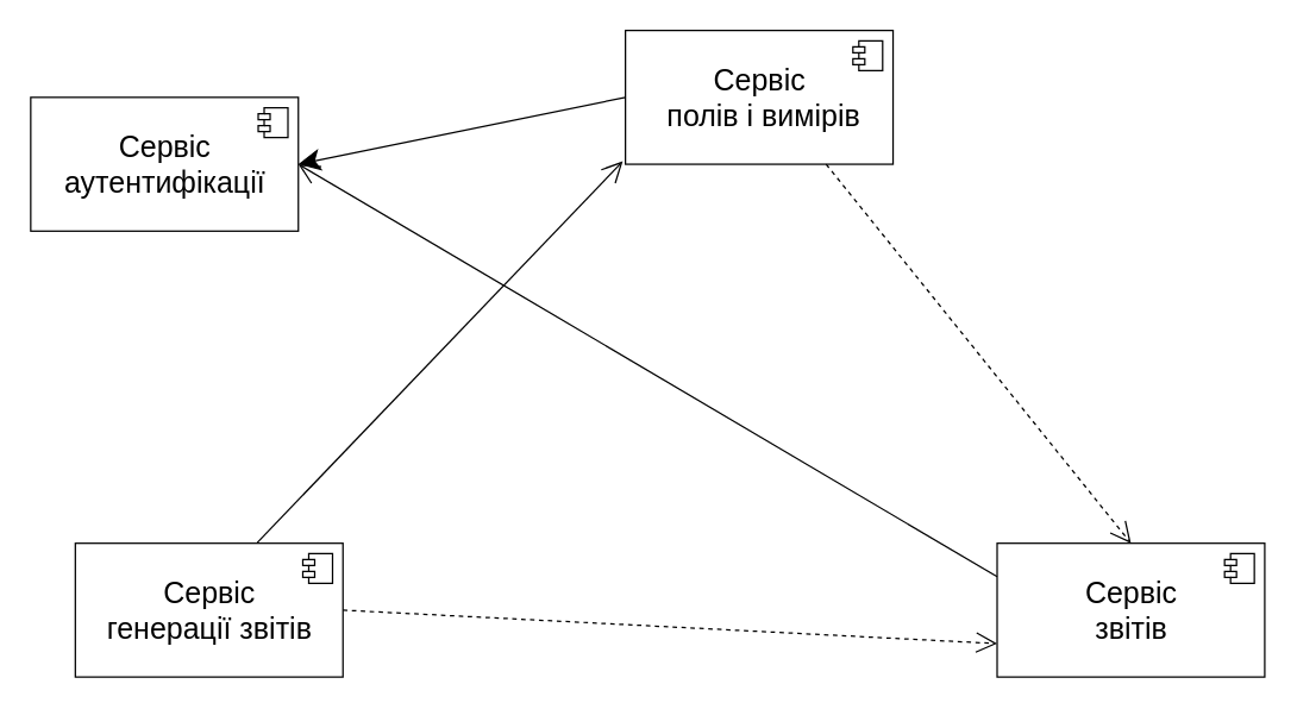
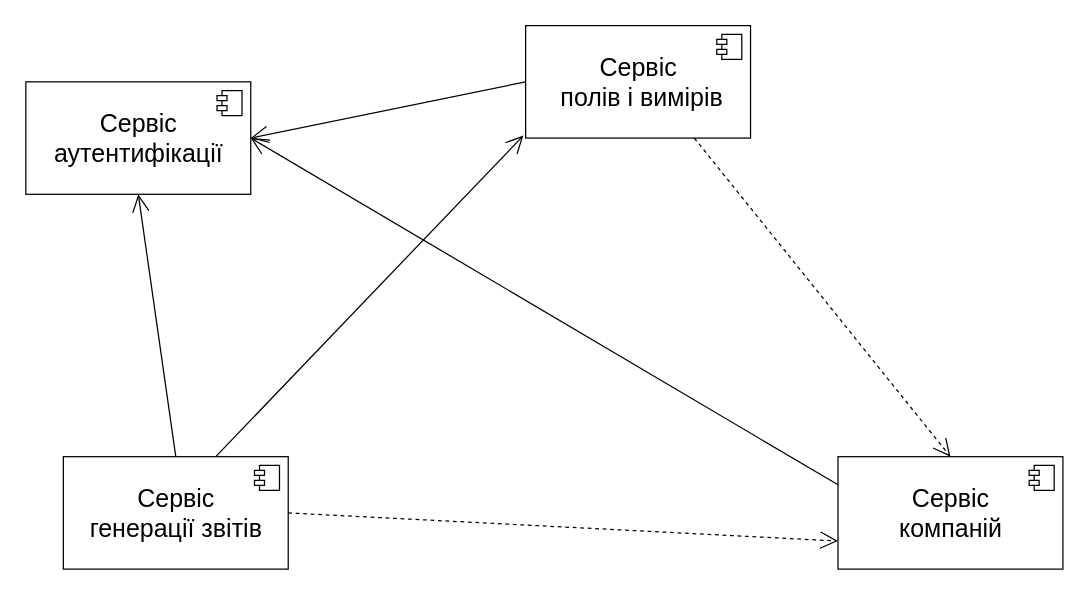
  <mxCell id="0" />
  <mxCell id="1" parent="0" />
  <mxCell id="2" value="&lt;font style=&quot;font-size: 20px&quot;&gt;Сервіс &lt;br&gt;генерації звітів&lt;/font&gt;&lt;br&gt;" style="html=1;" parent="1" vertex="1"><mxGeometry x="50" y="365" width="180" height="90" as="geometry" /></mxCell>
  <mxCell id="3" value="" style="shape=component;jettyWidth=8;jettyHeight=4;" parent="2" vertex="1"><mxGeometry x="1" width="20" height="20" relative="1" as="geometry"><mxPoint x="-27" y="7" as="offset" /></mxGeometry></mxCell>
- <mxCell id="4" value="&lt;font style=&quot;font-size: 20px&quot;&gt;Сервіс &lt;br&gt;звітів&lt;/font&gt;&lt;br&gt;" style="html=1;" parent="1" vertex="1"><mxGeometry x="670" y="365" width="180" height="90" as="geometry" /></mxCell>
+ <mxCell id="4" value="&lt;font style=&quot;font-size: 20px&quot;&gt;Сервіс &lt;br&gt;компаній&lt;/font&gt;&lt;br&gt;" style="html=1;" parent="1" vertex="1"><mxGeometry x="670" y="365" width="180" height="90" as="geometry" /></mxCell>
  <mxCell id="5" value="" style="shape=component;jettyWidth=8;jettyHeight=4;" parent="4" vertex="1"><mxGeometry x="1" width="20" height="20" relative="1" as="geometry"><mxPoint x="-27" y="7" as="offset" /></mxGeometry></mxCell>
  <mxCell id="6" value="&lt;font style=&quot;font-size: 20px&quot;&gt;Сервіс&lt;br&gt;&amp;nbsp;полів і вимірів&lt;/font&gt;&lt;br&gt;" style="html=1;" parent="1" vertex="1"><mxGeometry x="420" y="20" width="180" height="90" as="geometry" /></mxCell>
  <mxCell id="7" value="" style="shape=component;jettyWidth=8;jettyHeight=4;" parent="6" vertex="1"><mxGeometry x="1" width="20" height="20" relative="1" as="geometry"><mxPoint x="-27" y="7" as="offset" /></mxGeometry></mxCell>
  <mxCell id="8" value="&lt;font style=&quot;font-size: 20px&quot;&gt;Сервіс &lt;br&gt;аутентифікації&lt;/font&gt;&lt;br&gt;" style="html=1;" parent="1" vertex="1"><mxGeometry x="20" y="65" width="180" height="90" as="geometry" /></mxCell>
  <mxCell id="9" value="" style="shape=component;jettyWidth=8;jettyHeight=4;" parent="8" vertex="1"><mxGeometry x="1" width="20" height="20" relative="1" as="geometry"><mxPoint x="-27" y="7" as="offset" /></mxGeometry></mxCell>
+ <mxCell id="10" value="" style="endArrow=open;endFill=1;endSize=12;html=1;exitX=0.5;exitY=0;exitDx=0;exitDy=0;entryX=0.5;entryY=1;entryDx=0;entryDy=0;" parent="1" source="2" target="8" edge="1"><mxGeometry width="160" relative="1" as="geometry"><mxPoint x="60" y="565" as="sourcePoint" /><mxPoint x="220" y="565" as="targetPoint" /></mxGeometry></mxCell>
  <mxCell id="11" value="" style="endArrow=open;endFill=1;endSize=12;html=1;exitX=0.75;exitY=1;exitDx=0;exitDy=0;entryX=0.5;entryY=0;entryDx=0;entryDy=0;dashed=1;" parent="1" source="6" target="4" edge="1"><mxGeometry width="160" relative="1" as="geometry"><mxPoint x="950" y="525" as="sourcePoint" /><mxPoint x="690" y="725" as="targetPoint" /></mxGeometry></mxCell>
  <mxCell id="12" value="" style="endArrow=open;endFill=1;endSize=12;html=1;exitX=1;exitY=0.5;exitDx=0;exitDy=0;entryX=0;entryY=0.75;entryDx=0;entryDy=0;dashed=1;" parent="1" source="2" target="4" edge="1"><mxGeometry width="160" relative="1" as="geometry"><mxPoint x="270" y="655" as="sourcePoint" /><mxPoint x="430" y="655" as="targetPoint" /></mxGeometry></mxCell>
  <mxCell id="13" value="" style="endArrow=open;endFill=1;endSize=12;html=1;exitX=0.68;exitY=-0.005;exitDx=0;exitDy=0;entryX=-0.01;entryY=0.978;entryDx=0;entryDy=0;entryPerimeter=0;exitPerimeter=0;" parent="1" source="2" target="6" edge="1"><mxGeometry width="160" relative="1" as="geometry"><mxPoint x="300" y="665" as="sourcePoint" /><mxPoint x="460" y="665" as="targetPoint" /></mxGeometry></mxCell>
- <mxCell id="14" value="" style="endArrow=classic;endFill=1;endSize=12;html=1;exitX=0;exitY=0.5;exitDx=0;exitDy=0;entryX=1;entryY=0.5;entryDx=0;entryDy=0;" edge="1" parent="1" source="6" target="8"><mxGeometry width="160" relative="1" as="geometry"><mxPoint x="245.143" y="365" as="sourcePoint" /><mxPoint x="215.143" y="155" as="targetPoint" /></mxGeometry></mxCell>
+ <mxCell id="14" value="" style="endArrow=open;endFill=1;endSize=12;html=1;exitX=0;exitY=0.5;exitDx=0;exitDy=0;entryX=1;entryY=0.5;entryDx=0;entryDy=0;" edge="1" parent="1" source="6" target="8"><mxGeometry width="160" relative="1" as="geometry"><mxPoint x="245.143" y="365" as="sourcePoint" /><mxPoint x="215.143" y="155" as="targetPoint" /></mxGeometry></mxCell>
  <mxCell id="15" value="" style="endArrow=open;endFill=1;endSize=12;html=1;exitX=0;exitY=0.25;exitDx=0;exitDy=0;entryX=1;entryY=0.5;entryDx=0;entryDy=0;" edge="1" parent="1" source="4" target="8"><mxGeometry width="160" relative="1" as="geometry"><mxPoint x="160.143" y="385" as="sourcePoint" /><mxPoint x="130.143" y="175" as="targetPoint" /></mxGeometry></mxCell>
